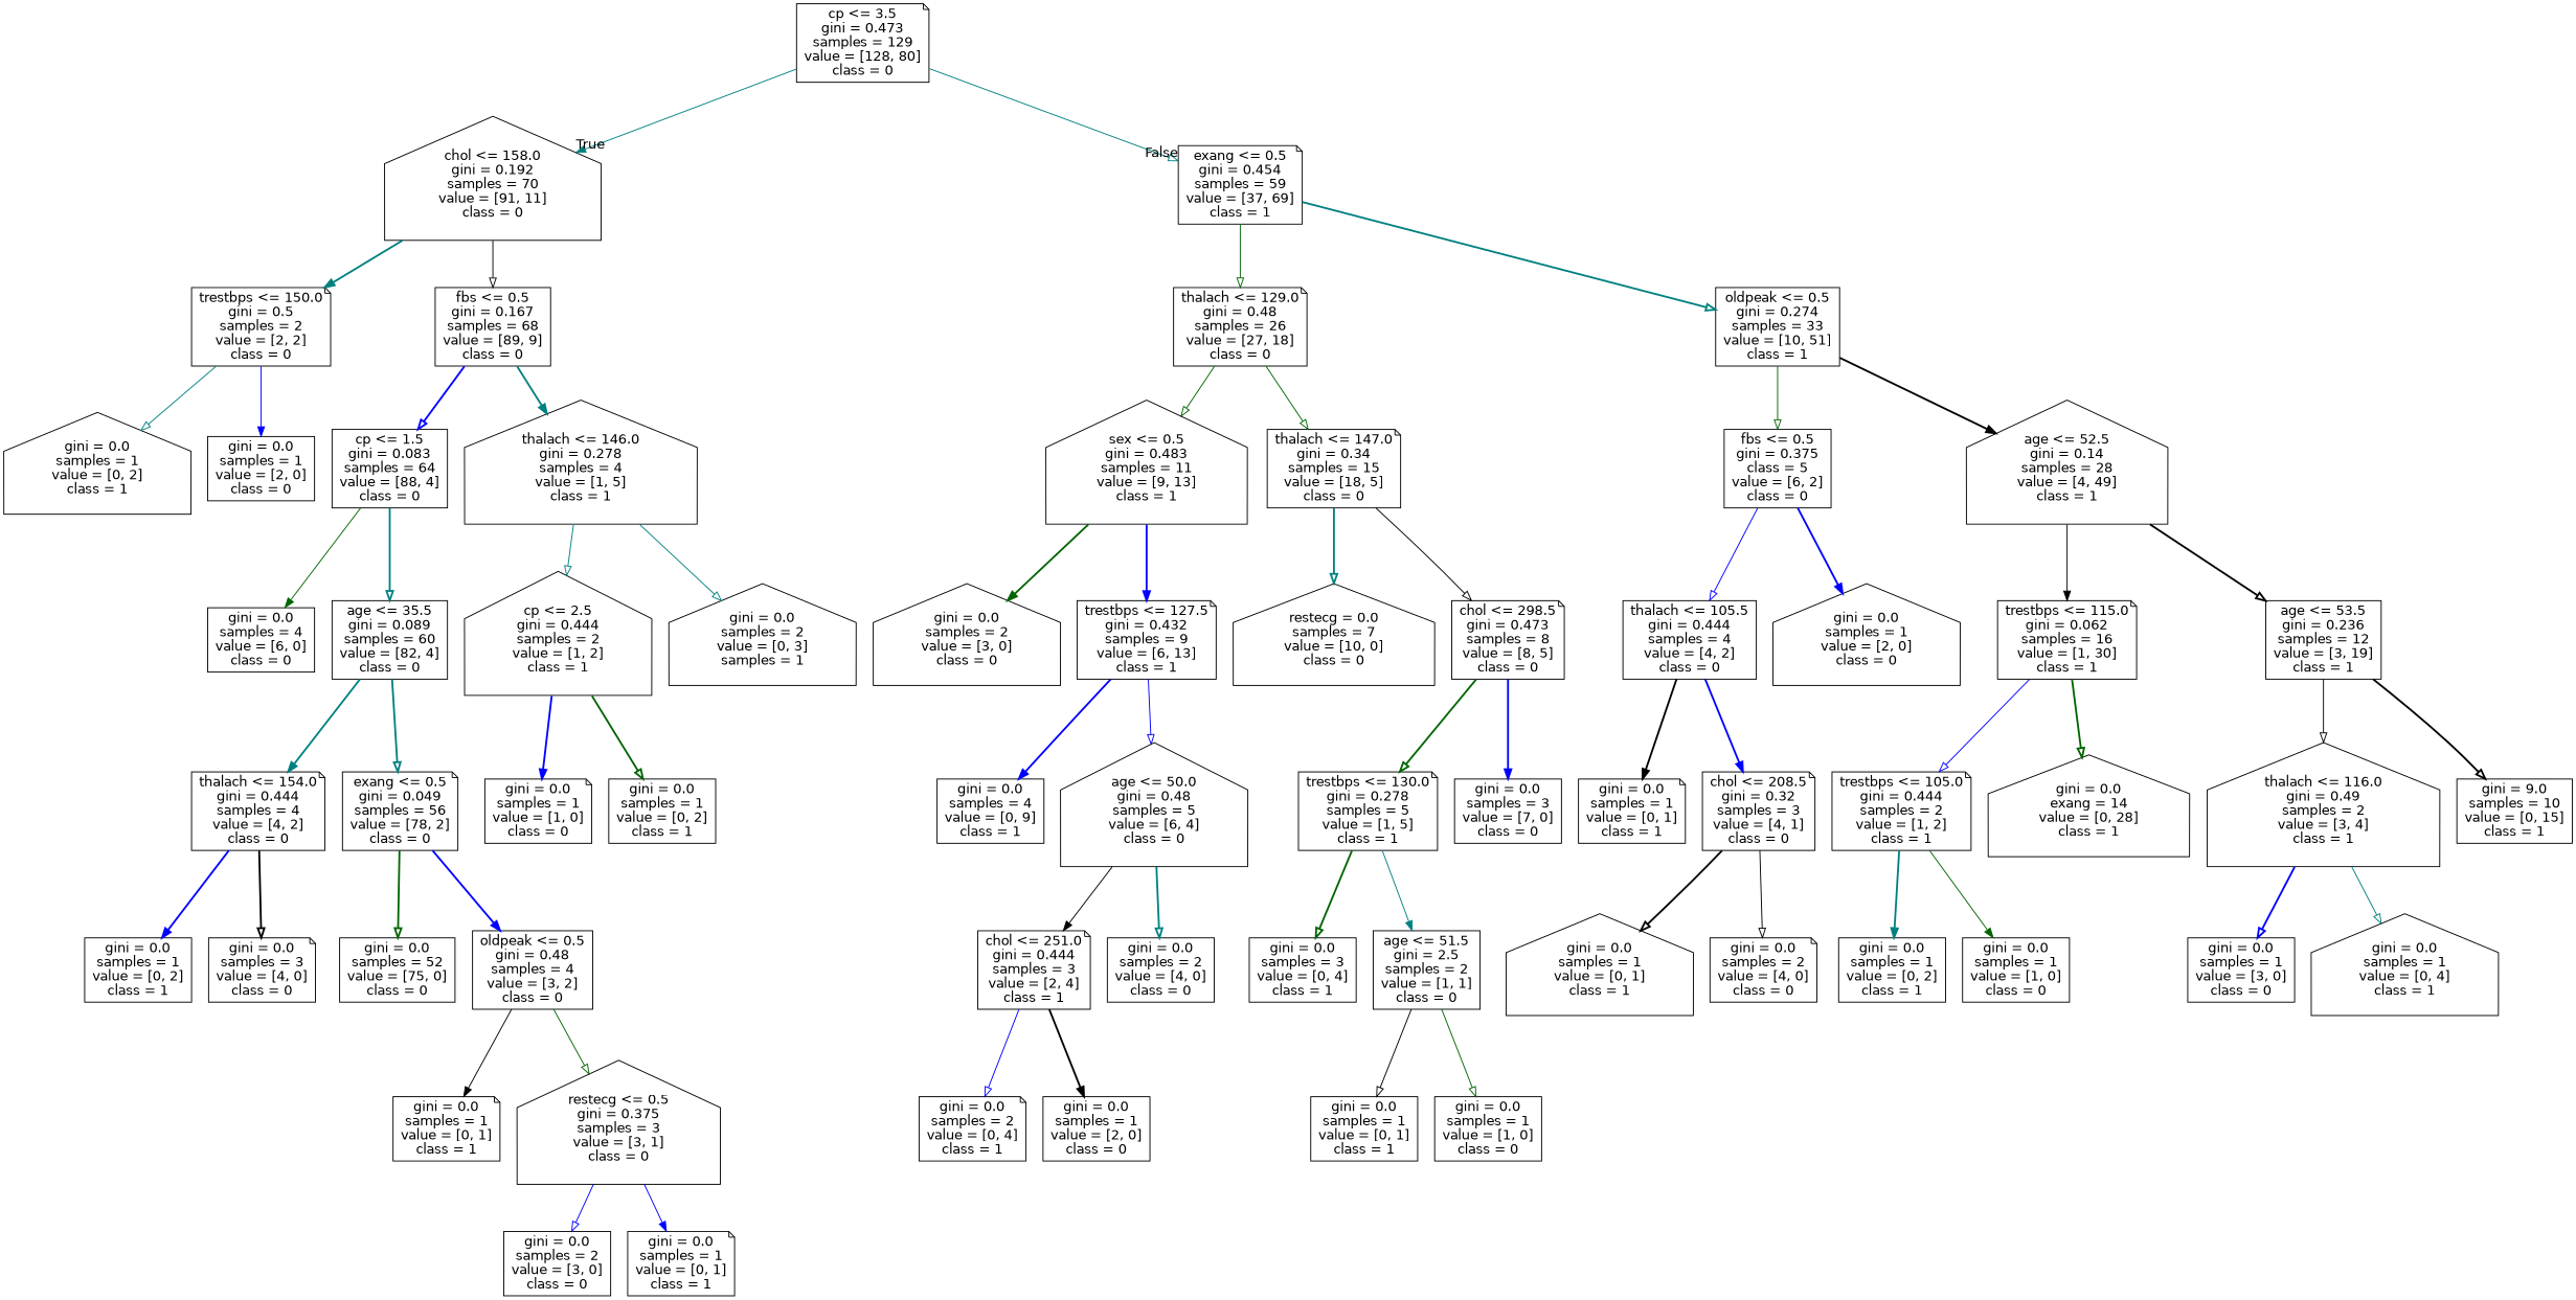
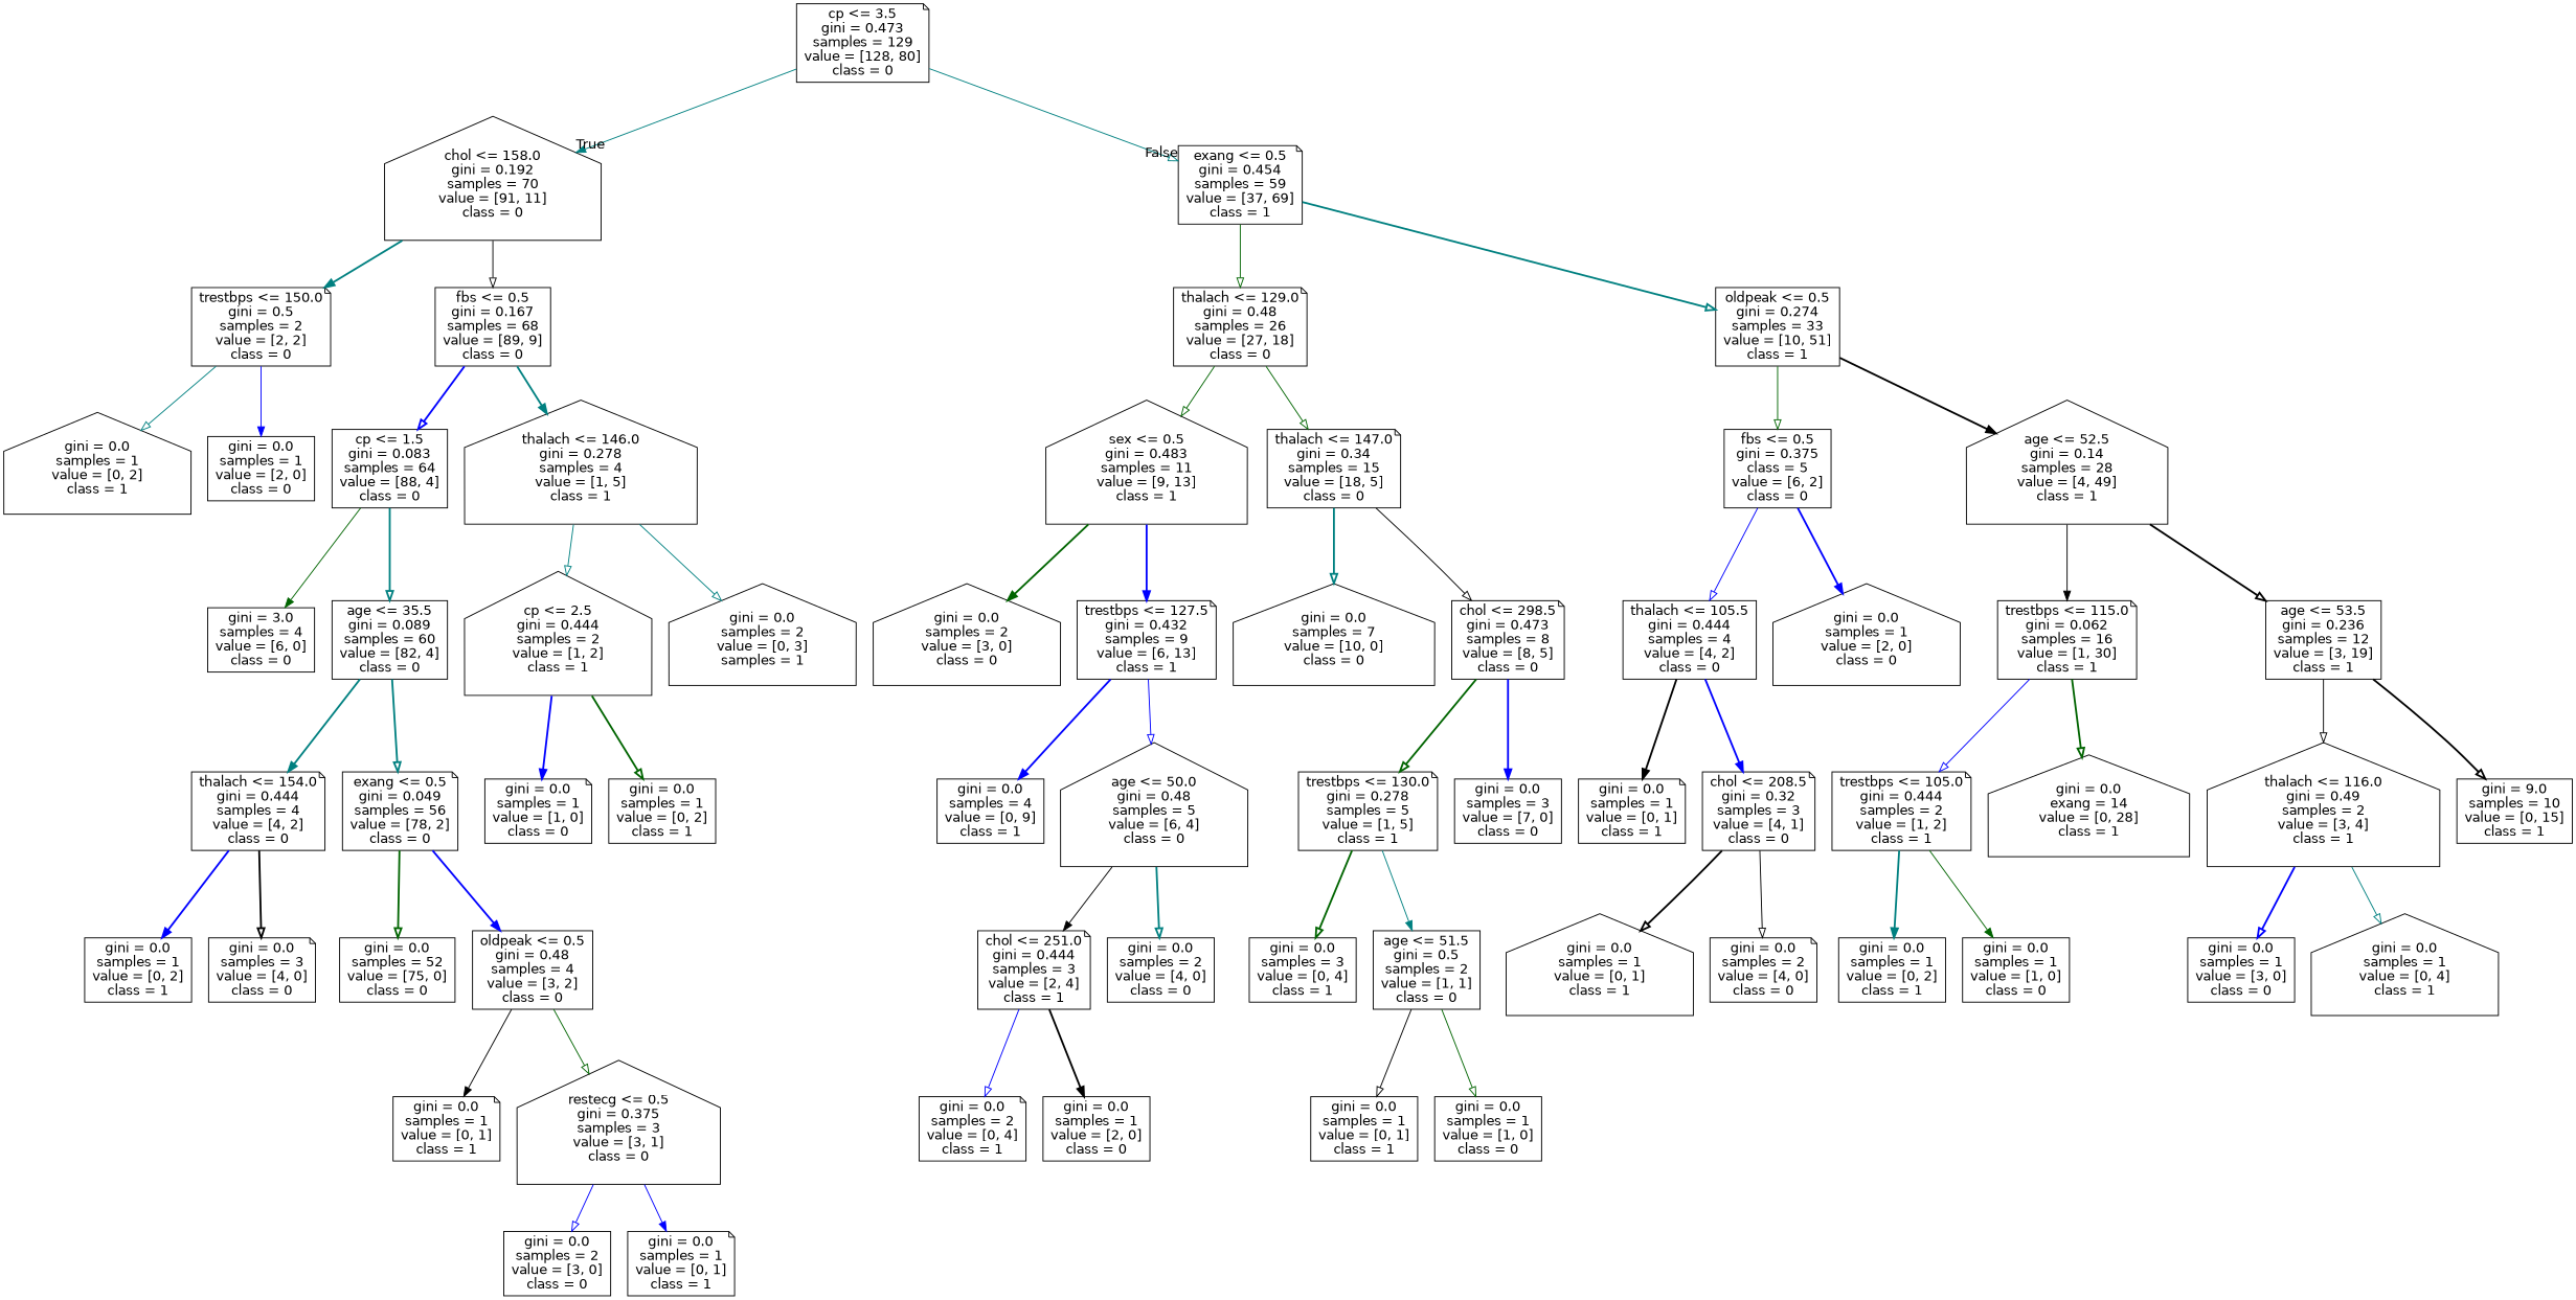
  digraph {
    node [fontname=helvetica shape=box]
    edge [arrowhead=onormal color=blue fontname=helvetica style=bold]
    n1 [label="cp <= 3.5\ngini = 0.473\nsamples = 129\nvalue = [128, 80]\nclass = 0" shape=note]
    n2 [label="chol <= 158.0\ngini = 0.192\nsamples = 70\nvalue = [91, 11]\nclass = 0" shape=house]
    n3 [label="exang <= 0.5\ngini = 0.454\nsamples = 59\nvalue = [37, 69]\nclass = 1" shape=note]
    n4 [label="trestbps <= 150.0\ngini = 0.5\nsamples = 2\nvalue = [2, 2]\nclass = 0" shape=note]
    n5 [label="fbs <= 0.5\ngini = 0.167\nsamples = 68\nvalue = [89, 9]\nclass = 0"]
    n6 [label="thalach <= 129.0\ngini = 0.48\nsamples = 26\nvalue = [27, 18]\nclass = 0" shape=note]
    n7 [label="oldpeak <= 0.5\ngini = 0.274\nsamples = 33\nvalue = [10, 51]\nclass = 1"]
    n8 [label="gini = 0.0\nsamples = 1\nvalue = [0, 2]\nclass = 1" shape=house]
    n9 [label="gini = 0.0\nsamples = 1\nvalue = [2, 0]\nclass = 0"]
    n10 [label="cp <= 1.5\ngini = 0.083\nsamples = 64\nvalue = [88, 4]\nclass = 0"]
    n11 [label="thalach <= 146.0\ngini = 0.278\nsamples = 4\nvalue = [1, 5]\nclass = 1" shape=house]
-   n12 [label="gini = 0.0\nsamples = 4\nvalue = [6, 0]\nclass = 0"]
+   n12 [label="gini = 3.0\nsamples = 4\nvalue = [6, 0]\nclass = 0"]
    n13 [label="age <= 35.5\ngini = 0.089\nsamples = 60\nvalue = [82, 4]\nclass = 0"]
    n14 [label="cp <= 2.5\ngini = 0.444\nsamples = 2\nvalue = [1, 2]\nclass = 1" shape=house]
    n15 [label="gini = 0.0\nsamples = 2\nvalue = [0, 3]\nsamples = 1" shape=house]
    n16 [label="thalach <= 154.0\ngini = 0.444\nsamples = 4\nvalue = [4, 2]\nclass = 0" shape=note]
    n17 [label="exang <= 0.5\ngini = 0.049\nsamples = 56\nvalue = [78, 2]\nclass = 0" shape=note]
    n18 [label="gini = 0.0\nsamples = 1\nvalue = [0, 2]\nclass = 1"]
    n19 [label="gini = 0.0\nsamples = 3\nvalue = [4, 0]\nclass = 0" shape=note]
    n20 [label="gini = 0.0\nsamples = 52\nvalue = [75, 0]\nclass = 0"]
    n21 [label="oldpeak <= 0.5\ngini = 0.48\nsamples = 4\nvalue = [3, 2]\nclass = 0"]
    n22 [label="gini = 0.0\nsamples = 1\nvalue = [0, 1]\nclass = 1" shape=note]
    n23 [label="restecg <= 0.5\ngini = 0.375\nsamples = 3\nvalue = [3, 1]\nclass = 0" shape=house]
    n24 [label="gini = 0.0\nsamples = 2\nvalue = [3, 0]\nclass = 0"]
    n25 [label="gini = 0.0\nsamples = 1\nvalue = [0, 1]\nclass = 1" shape=note]
    n26 [label="gini = 0.0\nsamples = 1\nvalue = [1, 0]\nclass = 0" shape=note]
    n27 [label="gini = 0.0\nsamples = 1\nvalue = [0, 2]\nclass = 1"]
    n28 [label="sex <= 0.5\ngini = 0.483\nsamples = 11\nvalue = [9, 13]\nclass = 1" shape=house]
    n29 [label="thalach <= 147.0\ngini = 0.34\nsamples = 15\nvalue = [18, 5]\nclass = 0" shape=note]
    n30 [label="fbs <= 0.5\ngini = 0.375\nclass = 5\nvalue = [6, 2]\nclass = 0"]
    n31 [label="age <= 52.5\ngini = 0.14\nsamples = 28\nvalue = [4, 49]\nclass = 1" shape=house]
    n32 [label="gini = 0.0\nsamples = 2\nvalue = [3, 0]\nclass = 0" shape=house]
    n33 [label="trestbps <= 127.5\ngini = 0.432\nsamples = 9\nvalue = [6, 13]\nclass = 1" shape=note]
-   n34 [label="restecg = 0.0\nsamples = 7\nvalue = [10, 0]\nclass = 0" shape=house]
+   n34 [label="gini = 0.0\nsamples = 7\nvalue = [10, 0]\nclass = 0" shape=house]
    n35 [label="chol <= 298.5\ngini = 0.473\nsamples = 8\nvalue = [8, 5]\nclass = 0" shape=note]
    n36 [label="gini = 0.0\nsamples = 4\nvalue = [0, 9]\nclass = 1"]
    n37 [label="age <= 50.0\ngini = 0.48\nsamples = 5\nvalue = [6, 4]\nclass = 0" shape=house]
    n38 [label="chol <= 251.0\ngini = 0.444\nsamples = 3\nvalue = [2, 4]\nclass = 1" shape=note]
    n39 [label="gini = 0.0\nsamples = 2\nvalue = [4, 0]\nclass = 0"]
    n40 [label="gini = 0.0\nsamples = 2\nvalue = [0, 4]\nclass = 1" shape=note]
    n41 [label="gini = 0.0\nsamples = 1\nvalue = [2, 0]\nclass = 0"]
    n42 [label="trestbps <= 130.0\ngini = 0.278\nsamples = 5\nvalue = [1, 5]\nclass = 1" shape=note]
    n43 [label="gini = 0.0\nsamples = 3\nvalue = [7, 0]\nclass = 0"]
    n44 [label="gini = 0.0\nsamples = 3\nvalue = [0, 4]\nclass = 1"]
-   n45 [label="age <= 51.5\ngini = 2.5\nsamples = 2\nvalue = [1, 1]\nclass = 0"]
+   n45 [label="age <= 51.5\ngini = 0.5\nsamples = 2\nvalue = [1, 1]\nclass = 0"]
    n46 [label="gini = 0.0\nsamples = 1\nvalue = [0, 1]\nclass = 1"]
    n47 [label="gini = 0.0\nsamples = 1\nvalue = [1, 0]\nclass = 0"]
    n48 [label="thalach <= 105.5\ngini = 0.444\nsamples = 4\nvalue = [4, 2]\nclass = 0"]
    n49 [label="gini = 0.0\nsamples = 1\nvalue = [2, 0]\nclass = 0" shape=house]
    n50 [label="trestbps <= 115.0\ngini = 0.062\nsamples = 16\nvalue = [1, 30]\nclass = 1" shape=note]
    n51 [label="age <= 53.5\ngini = 0.236\nsamples = 12\nvalue = [3, 19]\nclass = 1"]
    n52 [label="gini = 0.0\nsamples = 1\nvalue = [0, 1]\nclass = 1" shape=note]
    n53 [label="chol <= 208.5\ngini = 0.32\nsamples = 3\nvalue = [4, 1]\nclass = 0" shape=note]
    n54 [label="gini = 0.0\nsamples = 1\nvalue = [0, 1]\nclass = 1" shape=house]
    n55 [label="gini = 0.0\nsamples = 2\nvalue = [4, 0]\nclass = 0" shape=note]
    n56 [label="trestbps <= 105.0\ngini = 0.444\nsamples = 2\nvalue = [1, 2]\nclass = 1" shape=note]
    n57 [label="gini = 0.0\nexang = 14\nvalue = [0, 28]\nclass = 1" shape=house]
    n58 [label="thalach <= 116.0\ngini = 0.49\nsamples = 2\nvalue = [3, 4]\nclass = 1" shape=house]
    n59 [label="gini = 9.0\nsamples = 10\nvalue = [0, 15]\nclass = 1"]
    n60 [label="gini = 0.0\nsamples = 1\nvalue = [0, 2]\nclass = 1"]
    n61 [label="gini = 0.0\nsamples = 1\nvalue = [1, 0]\nclass = 0"]
    n62 [label="gini = 0.0\nsamples = 1\nvalue = [3, 0]\nclass = 0"]
    n63 [label="gini = 0.0\nsamples = 1\nvalue = [0, 4]\nclass = 1" shape=house]
    n1 -> n2 [arrowhead=normal color=teal headlabel=True labelangle=45 labeldistance=2.5 style=solid]
    n1 -> n3 [color=teal headlabel=False labelangle=-45 labeldistance=2.5 style=solid]
    n2 -> n4 [arrowhead=normal color=teal]
    n2 -> n5 [color=black style=solid]
    n3 -> n6 [color=darkgreen style=solid]
    n3 -> n7 [color=teal]
    n4 -> n8 [color=teal style=solid]
    n4 -> n9 [arrowhead=normal style=solid]
    n5 -> n10
    n5 -> n11 [arrowhead=normal color=teal]
    n6 -> n28 [color=darkgreen style=solid]
    n6 -> n29 [color=darkgreen style=solid]
    n7 -> n30 [color=darkgreen style=solid]
    n7 -> n31 [arrowhead=normal color=black]
    n10 -> n12 [arrowhead=normal color=darkgreen style=solid]
    n10 -> n13 [color=teal]
    n11 -> n14 [color=teal style=solid]
    n11 -> n15 [color=teal style=solid]
    n13 -> n16 [arrowhead=normal color=teal]
    n13 -> n17 [color=teal]
    n14 -> n26 [arrowhead=normal]
    n14 -> n27 [color=darkgreen]
    n16 -> n18 [arrowhead=normal]
    n16 -> n19 [color=black]
    n17 -> n20 [color=darkgreen]
    n17 -> n21 [arrowhead=normal]
    n21 -> n22 [arrowhead=normal color=black style=solid]
    n21 -> n23 [color=darkgreen style=solid]
    n23 -> n24 [style=solid]
    n23 -> n25 [arrowhead=normal style=solid]
    n28 -> n32 [arrowhead=normal color=darkgreen]
    n28 -> n33 [arrowhead=normal]
    n29 -> n34 [color=teal]
    n29 -> n35 [color=black style=solid]
    n30 -> n48 [style=solid]
    n30 -> n49 [arrowhead=normal]
    n31 -> n50 [arrowhead=normal color=black style=solid]
    n31 -> n51 [color=black]
    n33 -> n36 [arrowhead=normal]
    n33 -> n37 [style=solid]
    n35 -> n42 [color=darkgreen]
    n35 -> n43 [arrowhead=normal]
    n37 -> n38 [arrowhead=normal color=black style=solid]
    n37 -> n39 [color=teal]
    n38 -> n40 [style=solid]
    n38 -> n41 [arrowhead=normal color=black]
    n42 -> n44 [color=darkgreen]
    n42 -> n45 [arrowhead=normal color=teal style=solid]
    n45 -> n46 [color=black style=solid]
    n45 -> n47 [color=darkgreen style=solid]
    n48 -> n52 [arrowhead=normal color=black]
    n48 -> n53 [arrowhead=normal]
    n50 -> n56 [style=solid]
    n50 -> n57 [color=darkgreen]
    n51 -> n58 [color=black style=solid]
    n51 -> n59 [color=black]
    n53 -> n54 [color=black]
    n53 -> n55 [color=black style=solid]
    n56 -> n60 [arrowhead=normal color=teal]
    n56 -> n61 [arrowhead=normal color=darkgreen style=solid]
    n58 -> n62
    n58 -> n63 [color=teal style=solid]
  }
